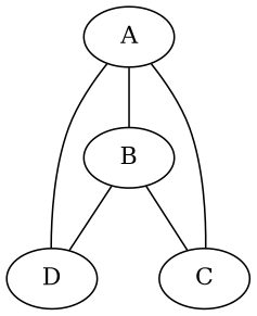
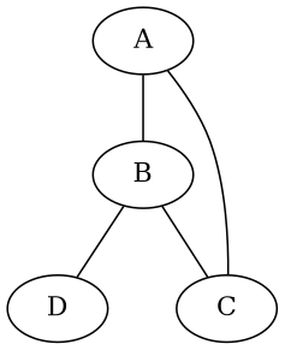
  graph {
    A
    B
    D
    C
    A -- B
-   A -- D
    B -- D
    B -- C
    C -- A
  }
